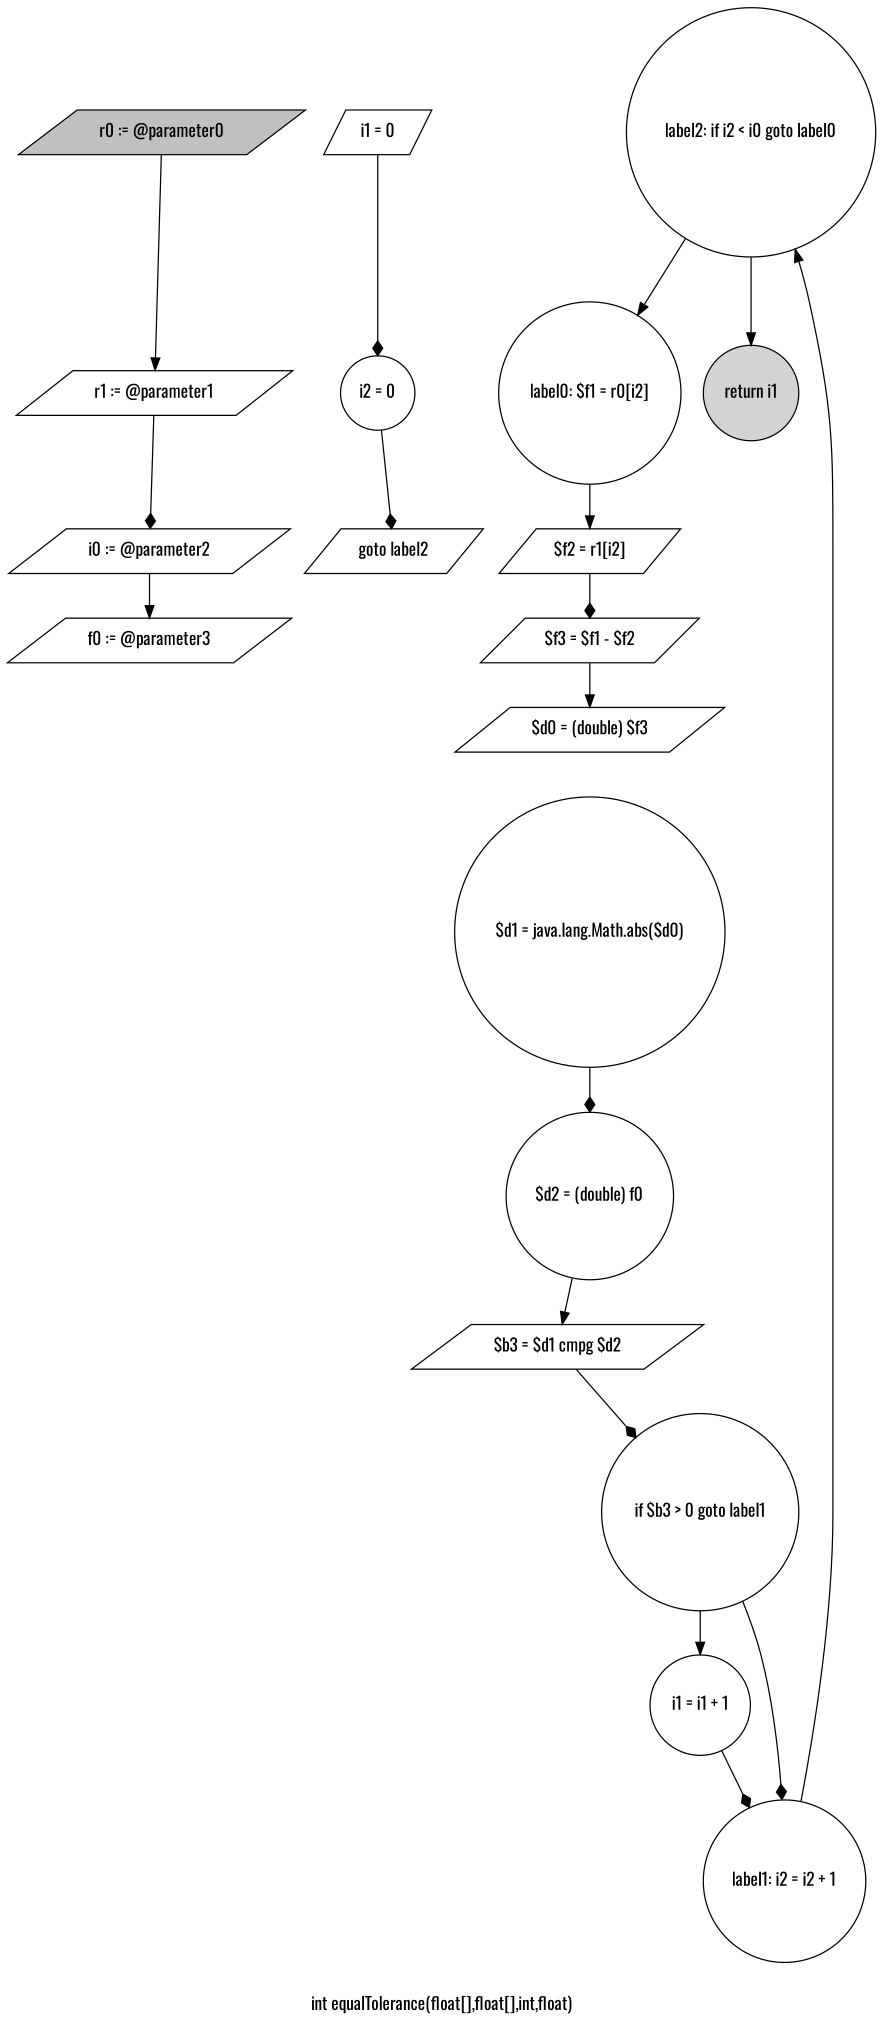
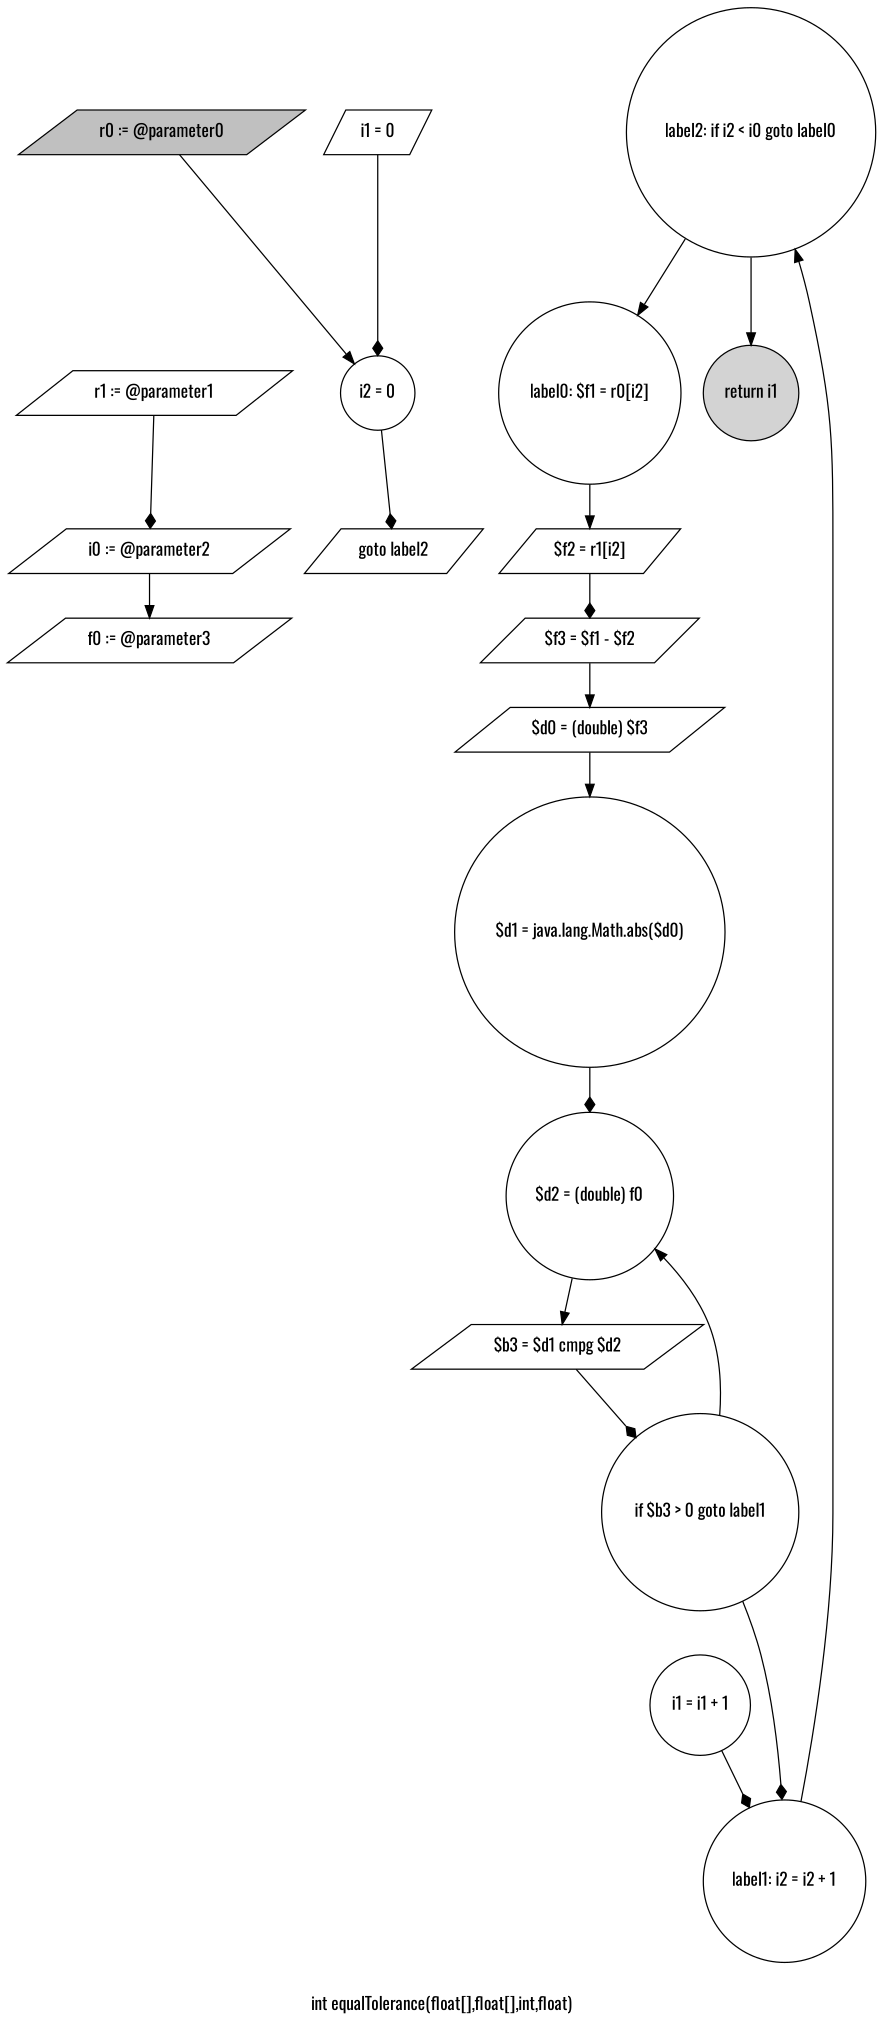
  digraph {
    fontname=Oswald
    label="int equalTolerance(float[],float[],int,float)"
    node [fontname=Oswald shape=parallelogram]
    edge [arrowhead=normal fontname=Oswald]
    n1 [fillcolor=gray label="r0 := @parameter0" style=filled]
    n2 [label="r1 := @parameter1"]
    n3 [label="i0 := @parameter2"]
    n4 [label="f0 := @parameter3"]
    n5 [label="i1 = 0"]
    n6 [label="i2 = 0" shape=circle]
    n7 [label="goto label2"]
    n8 [label="label2: if i2 < i0 goto label0" shape=circle]
    n9 [label="label0: $f1 = r0[i2]" shape=circle]
    n10 [fillcolor=lightgray label="return i1" shape=circle style=filled]
    n11 [label="$f2 = r1[i2]"]
    n12 [label="$f3 = $f1 - $f2"]
    n13 [label="$d0 = (double) $f3"]
    n14 [label="$d1 = java.lang.Math.abs($d0)" shape=circle]
    n15 [label="$d2 = (double) f0" shape=circle]
    n16 [label="$b3 = $d1 cmpg $d2"]
    n17 [label="if $b3 > 0 goto label1" shape=circle]
    n18 [label="i1 = i1 + 1" shape=circle]
    n19 [label="label1: i2 = i2 + 1" shape=circle]
-   n1 -> n2
+   n1 -> n6
    n2 -> n3 [arrowhead=diamond]
    n3 -> n4
    n5 -> n6 [arrowhead=diamond]
    n6 -> n7 [arrowhead=diamond]
    n8 -> n9
    n8 -> n10
    n9 -> n11
    n11 -> n12 [arrowhead=diamond]
    n12 -> n13
+   n13 -> n14
    n14 -> n15 [arrowhead=diamond]
    n15 -> n16
    n16 -> n17 [arrowhead=diamond]
-   n17 -> n18
+   n17 -> n15
    n17 -> n19 [arrowhead=diamond]
    n18 -> n19 [arrowhead=diamond]
    n19 -> n8
  }
